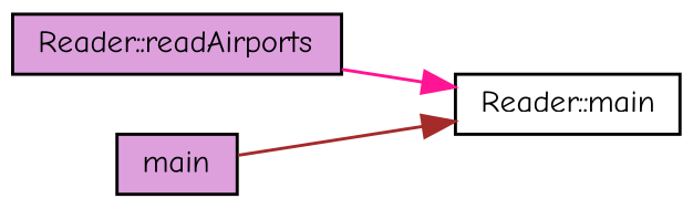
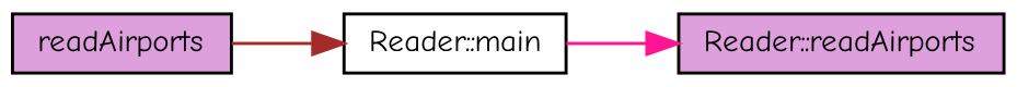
  digraph {
    fontname="Comic Neue"
    rankdir=RL
    node [color=black fillcolor=plum fontname="Comic Neue" fontsize=10 shape=record style=filled]
    edge [dir=back fontname="Comic Neue" fontsize=10 labelfontname=Helvetica labelfontsize=10 style=solid]
    n1 [fontcolor=black height=0.2 label="Reader::readAirports" width=0.4]
    n2 [fillcolor=white height=0.2 label="Reader::main" width=0.4]
-   n3 [height=0.2 label=main width=0.4]
-   n2 -> n1 [color=deeppink]
+   n3 [height=0.2 label=readAirports width=0.4]
+   n1 -> n2 [color=deeppink]
    n2 -> n3 [color=brown]
  }
